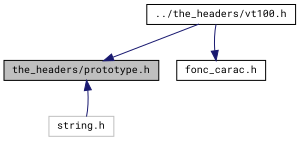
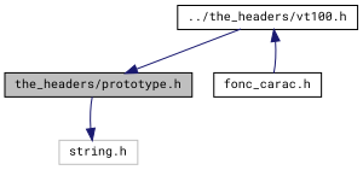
  digraph {
    fontname="Roboto Mono"
    node [color=black fillcolor=white fontname="Roboto Mono" fontsize=10 shape=record style=filled]
    edge [color=midnightblue fontname="Roboto Mono" fontsize=10 labelfontname=Helvetica labelfontsize=10 style=solid]
    n1 [fillcolor=grey75 fontcolor=black height=0.2 label="the_headers/prototype.h" width=0.4]
    n2 [color=grey75 height=0.2 label="string.h" width=0.4]
    n3 [height=0.2 label="../the_headers/vt100.h" width=0.4]
    n4 [height=0.2 label="fonc_carac.h" width=0.4]
-   n2 -> n1
+   n1 -> n2
    n3 -> n1
-   n3 -> n4
+   n4 -> n3
  }
